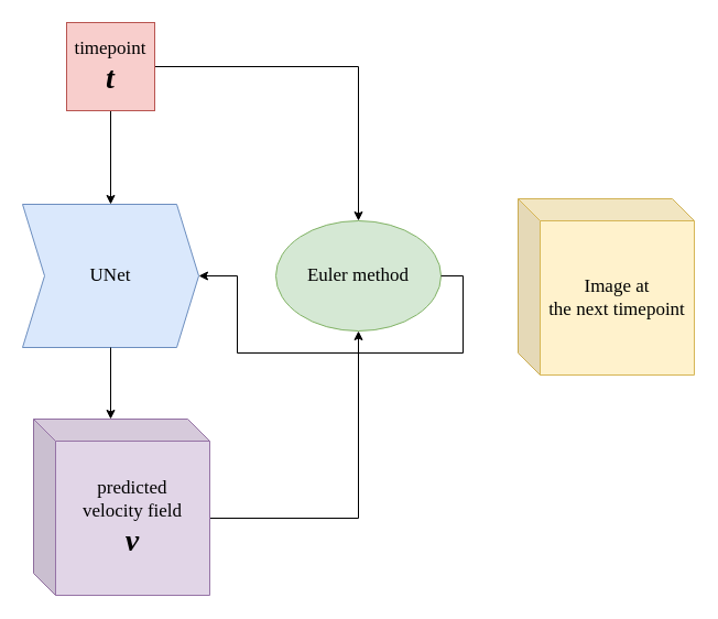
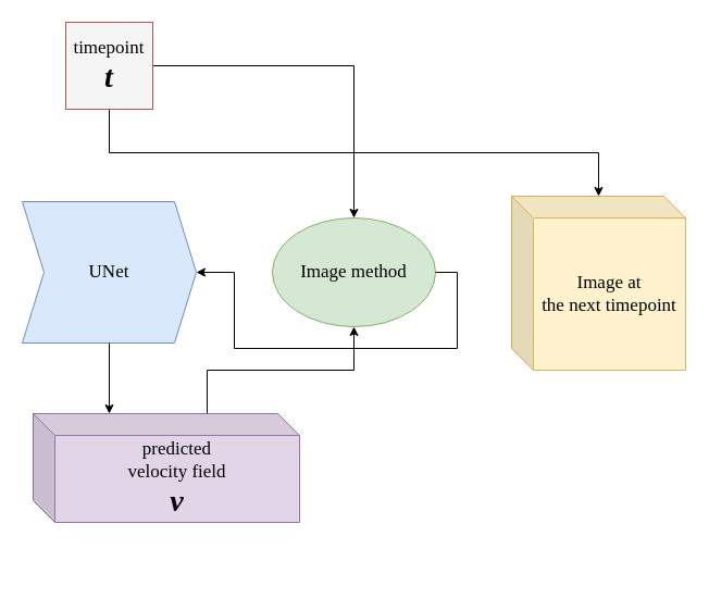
  <mxCell id="0" />
  <mxCell id="1" parent="0" />
  <mxCell id="2" style="edgeStyle=orthogonalEdgeStyle;rounded=0;orthogonalLoop=1;jettySize=auto;html=1;exitX=0;exitY=0;exitDx=160;exitDy=90;exitPerimeter=0;entryX=0.5;entryY=1;entryDx=0;entryDy=0;" edge="1" parent="1" source="3" target="9"><mxGeometry relative="1" as="geometry" /></mxCell>
- <mxCell id="3" value="predicted&lt;br&gt;&lt;div&gt;velocity field&lt;/div&gt;&lt;div&gt;&lt;b&gt;&lt;i&gt;&lt;font style=&quot;font-size: 28px;&quot;&gt;v&lt;/font&gt;&lt;/i&gt;&lt;/b&gt;&lt;/div&gt;" style="shape=cube;whiteSpace=wrap;html=1;boundedLbl=1;backgroundOutline=1;darkOpacity=0.05;darkOpacity2=0.1;fontFamily=Times New Roman;fontSize=17;fillColor=#e1d5e7;strokeColor=#9673a6;" vertex="1" parent="1"><mxGeometry x="30" y="380" width="160" height="160" as="geometry" /></mxCell>
+ <mxCell id="3" value="predicted&lt;br&gt;&lt;div&gt;velocity field&lt;/div&gt;&lt;div&gt;&lt;b&gt;&lt;i&gt;&lt;font style=&quot;font-size: 28px;&quot;&gt;v&lt;/font&gt;&lt;/i&gt;&lt;/b&gt;&lt;/div&gt;" style="shape=cube;whiteSpace=wrap;html=1;boundedLbl=1;backgroundOutline=1;darkOpacity=0.05;darkOpacity2=0.1;fontFamily=Times New Roman;fontSize=17;fillColor=#e1d5e7;strokeColor=#9673a6;" vertex="1" parent="1"><mxGeometry x="30" y="380" width="245" height="100" as="geometry" /></mxCell>
  <mxCell id="4" value="UNet" style="shape=step;perimeter=stepPerimeter;whiteSpace=wrap;html=1;fixedSize=1;fontSize=17;fontFamily=Times New Roman;flipH=0;fillColor=#dae8fc;strokeColor=#6c8ebf;" vertex="1" parent="1"><mxGeometry x="20" y="185" width="160" height="130" as="geometry" /></mxCell>
- <mxCell id="5" style="edgeStyle=orthogonalEdgeStyle;rounded=0;orthogonalLoop=1;jettySize=auto;html=1;exitX=0.5;exitY=1;exitDx=0;exitDy=0;entryX=0.5;entryY=0;entryDx=0;entryDy=0;" edge="1" parent="1" source="7" target="4"><mxGeometry relative="1" as="geometry" /></mxCell>
+ <mxCell id="5" style="edgeStyle=orthogonalEdgeStyle;rounded=0;orthogonalLoop=1;jettySize=auto;html=1;exitX=0.5;exitY=1;exitDx=0;exitDy=0;" edge="1" parent="1" source="7" target="10"><mxGeometry relative="1" as="geometry" /></mxCell>
  <mxCell id="6" style="edgeStyle=orthogonalEdgeStyle;rounded=0;orthogonalLoop=1;jettySize=auto;html=1;exitX=1;exitY=0.5;exitDx=0;exitDy=0;entryX=0.5;entryY=0;entryDx=0;entryDy=0;" edge="1" parent="1" source="7" target="9"><mxGeometry relative="1" as="geometry" /></mxCell>
- <mxCell id="7" value="timepoint&lt;div&gt;&lt;b&gt;&lt;i&gt;&lt;font style=&quot;font-size: 28px;&quot;&gt;t&lt;/font&gt;&lt;/i&gt;&lt;/b&gt;&lt;/div&gt;" style="whiteSpace=wrap;html=1;aspect=fixed;fontFamily=Times New Roman;fontSize=17;fillColor=#f8cecc;strokeColor=#b85450;" vertex="1" parent="1"><mxGeometry x="60" y="20" width="80" height="80" as="geometry" /></mxCell>
+ <mxCell id="7" value="timepoint&lt;div&gt;&lt;b&gt;&lt;i&gt;&lt;font style=&quot;font-size: 28px;&quot;&gt;t&lt;/font&gt;&lt;/i&gt;&lt;/b&gt;&lt;/div&gt;" style="whiteSpace=wrap;html=1;aspect=fixed;fontFamily=Times New Roman;fontSize=17;fillColor=#f5f5f5;strokeColor=#b85450;" vertex="1" parent="1"><mxGeometry x="60" y="20" width="80" height="80" as="geometry" /></mxCell>
  <mxCell id="8" style="edgeStyle=orthogonalEdgeStyle;rounded=0;orthogonalLoop=1;jettySize=auto;html=1;exitX=0.5;exitY=1;exitDx=0;exitDy=0;entryX=0;entryY=0;entryDx=70;entryDy=0;entryPerimeter=0;" edge="1" parent="1" source="4" target="3"><mxGeometry relative="1" as="geometry" /></mxCell>
- <mxCell id="9" value="Euler method" style="ellipse;whiteSpace=wrap;html=1;fontFamily=Times New Roman;fontSize=17;fillColor=#d5e8d4;strokeColor=#82b366;" vertex="1" parent="1"><mxGeometry x="250" y="200" width="150" height="100" as="geometry" /></mxCell>
+ <mxCell id="9" value="Image method" style="ellipse;whiteSpace=wrap;html=1;fontFamily=Times New Roman;fontSize=17;fillColor=#d5e8d4;strokeColor=#82b366;" vertex="1" parent="1"><mxGeometry x="250" y="200" width="150" height="100" as="geometry" /></mxCell>
  <mxCell id="10" value="Image at&lt;div&gt;the next timepoint&lt;/div&gt;" style="shape=cube;whiteSpace=wrap;html=1;boundedLbl=1;backgroundOutline=1;darkOpacity=0.05;darkOpacity2=0.1;fontFamily=Times New Roman;fontSize=17;fillColor=#fff2cc;strokeColor=#d6b656;" vertex="1" parent="1"><mxGeometry x="470" y="180" width="160" height="160" as="geometry" /></mxCell>
  <mxCell id="11" style="edgeStyle=orthogonalEdgeStyle;rounded=0;orthogonalLoop=1;jettySize=auto;html=1;exitX=1;exitY=0.5;exitDx=0;exitDy=0;" edge="1" parent="1" source="9" target="4"><mxGeometry relative="1" as="geometry" /></mxCell>
